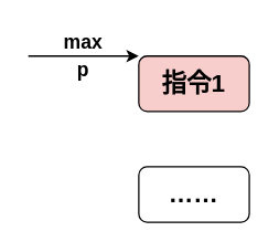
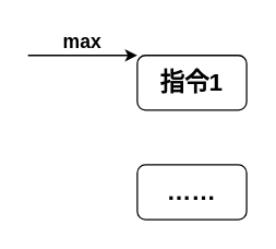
  <mxCell id="0" />
  <mxCell id="1" parent="0" />
  <mxCell id="2" value="" style="endArrow=classic;html=1;entryX=0;entryY=0;entryDx=0;entryDy=0;" edge="1" parent="1" target="5"><mxGeometry width="50" height="50" relative="1" as="geometry"><mxPoint x="20" y="40" as="sourcePoint" /><mxPoint x="70" y="80" as="targetPoint" /></mxGeometry></mxCell>
  <mxCell id="3" value="&lt;font style=&quot;font-size: 14px&quot;&gt;&lt;b&gt;max&lt;/b&gt;&lt;/font&gt;" style="text;html=1;strokeColor=none;fillColor=none;align=center;verticalAlign=middle;whiteSpace=wrap;rounded=0;" vertex="1" parent="1"><mxGeometry x="40" y="20" width="40" height="20" as="geometry" /></mxCell>
- <mxCell id="4" value="&lt;font style=&quot;font-size: 14px&quot;&gt;&lt;b&gt;p&lt;/b&gt;&lt;/font&gt;" style="text;html=1;strokeColor=none;fillColor=none;align=center;verticalAlign=middle;whiteSpace=wrap;rounded=0;" vertex="1" parent="1"><mxGeometry x="40" y="40" width="40" height="20" as="geometry" /></mxCell>
- <mxCell id="5" value="&lt;b style=&quot;font-size: 18px&quot;&gt;指令1&lt;/b&gt;" style="rounded=1;whiteSpace=wrap;html=1;fillColor=#f8cecc;" vertex="1" parent="1"><mxGeometry x="100" y="40" width="80" height="40" as="geometry" /></mxCell>
+ <mxCell id="5" value="&lt;b style=&quot;font-size: 18px&quot;&gt;指令1&lt;/b&gt;" style="rounded=1;whiteSpace=wrap;html=1;" vertex="1" parent="1"><mxGeometry x="100" y="40" width="80" height="40" as="geometry" /></mxCell>
  <mxCell id="6" value="&lt;b style=&quot;font-size: 18px&quot;&gt;……&lt;/b&gt;" style="rounded=1;whiteSpace=wrap;html=1;" vertex="1" parent="1"><mxGeometry x="100" y="120" width="80" height="40" as="geometry" /></mxCell>
